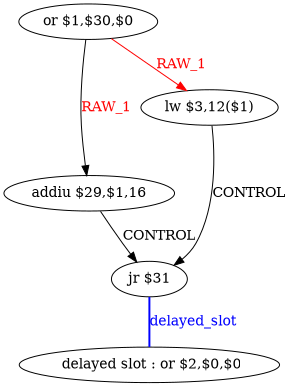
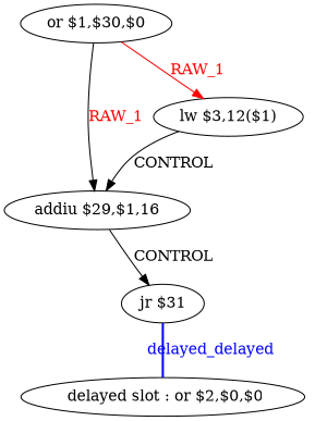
  digraph {
    node [shape=ellipse]
    n1 [label=" delayed slot : or $2,$0,$0"]
    n2 [label="jr $31"]
    n3 [label="or $1,$30,$0"]
    n4 [label="addiu $29,$1,16"]
    n5 [label="lw $3,12($1)"]
-   n2 -> n1 [color=blue dir=none fontcolor=blue label=delayed_slot style=bold]
+   n2 -> n1 [color=blue dir=none fontcolor=blue label=delayed_delayed style=bold]
    n3 -> n4 [color=black fontcolor=red label=RAW_1]
    n3 -> n5 [color=red fontcolor=red label=RAW_1]
    n4 -> n2 [label=CONTROL]
-   n5 -> n2 [label=CONTROL]
+   n5 -> n4 [label=CONTROL]
  }
